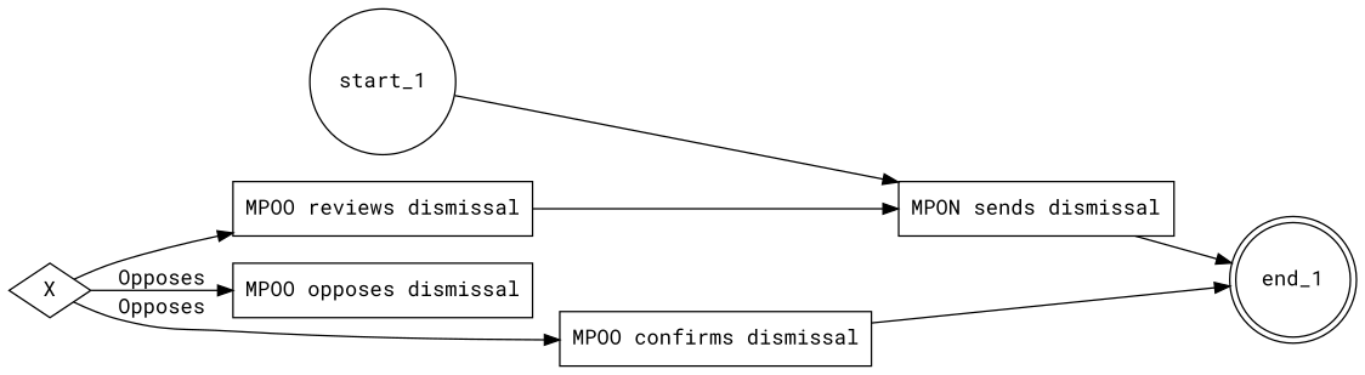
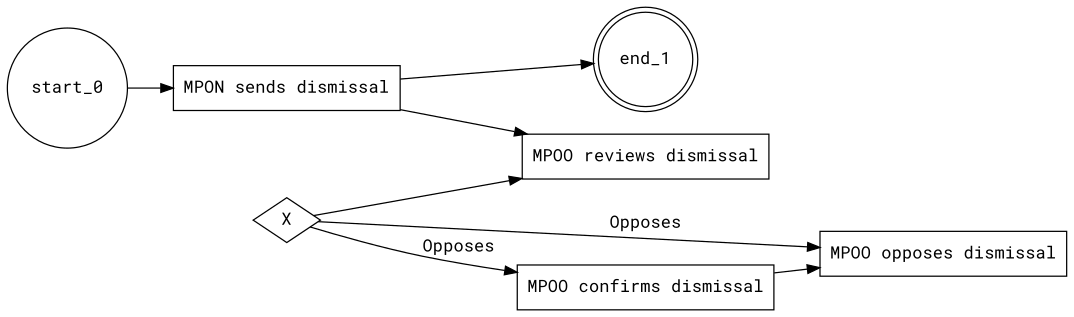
  digraph {
    fontname="Roboto Mono"
    rankdir=LR
    node [fontname="Roboto Mono" shape=rectangle]
    edge [fontname="Roboto Mono"]
-   start_1 [shape=circle]
+   start_1 [shape=circle label=start_0]
    "MPON sends dismissal"
    end_1 [shape=doublecircle]
    "MPOO reviews dismissal"
    n5 [label=X shape=diamond]
    "MPOO opposes dismissal"
    "MPOO confirms dismissal"
    start_1 -> "MPON sends dismissal"
    "MPON sends dismissal" -> end_1
-   "MPOO reviews dismissal" -> "MPON sends dismissal"
+   "MPON sends dismissal" -> "MPOO reviews dismissal"
    n5 -> "MPOO reviews dismissal"
    n5 -> "MPOO opposes dismissal" [label=Opposes]
    n5 -> "MPOO confirms dismissal" [label=Opposes]
-   "MPOO confirms dismissal" -> end_1
+   "MPOO confirms dismissal" -> "MPOO opposes dismissal"
  }
